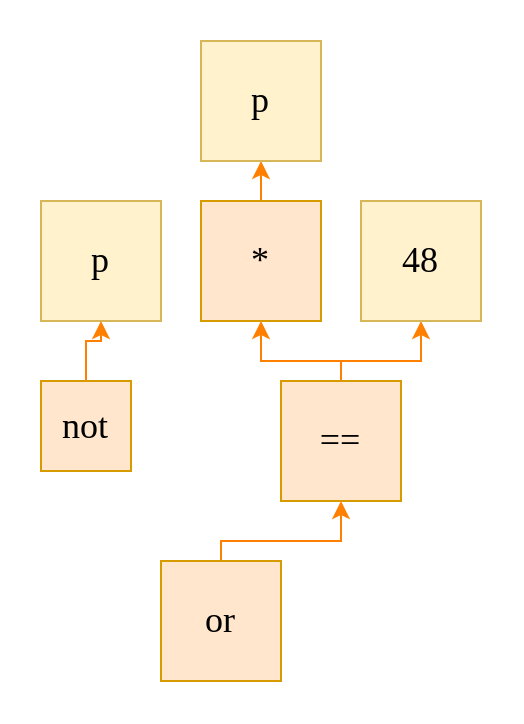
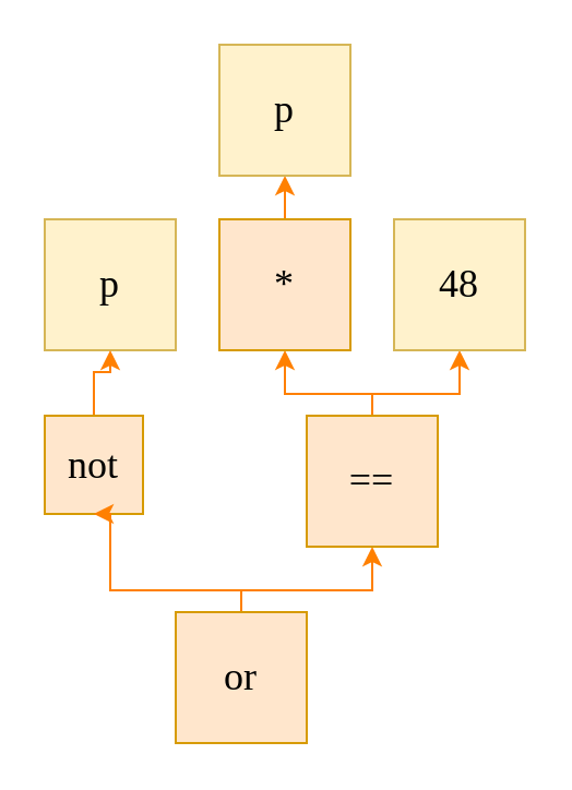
  <mxCell id="0" />
  <mxCell id="1" parent="0" />
  <mxCell id="2" value="p" style="rounded=0;whiteSpace=wrap;html=1;fontSize=18;fontFamily=IBM Plex Mono;fontSource=https%3A%2F%2Ffonts.googleapis.com%2Fcss%3Ffamily%3DIBM%2BPlex%2BMono;fillColor=#fff2cc;strokeColor=#d6b656;flipV=1;" parent="1" vertex="1"><mxGeometry x="20" y="100" width="60" height="60" as="geometry" /></mxCell>
  <mxCell id="3" value="" style="edgeStyle=orthogonalEdgeStyle;rounded=0;orthogonalLoop=1;jettySize=auto;html=1;fontSize=18;fontFamily=IBM Plex Mono;fontSource=https%3A%2F%2Ffonts.googleapis.com%2Fcss%3Ffamily%3DIBM%2BPlex%2BMono;strokeColor=#FF8000;" parent="1" source="4" target="2" edge="1"><mxGeometry relative="1" as="geometry" /></mxCell>
  <mxCell id="4" value="not" style="rounded=0;whiteSpace=wrap;html=1;fontSize=18;fontFamily=IBM Plex Mono;fontSource=https%3A%2F%2Ffonts.googleapis.com%2Fcss%3Ffamily%3DIBM%2BPlex%2BMono;fillColor=#ffe6cc;strokeColor=#d79b00;flipV=1;" parent="1" vertex="1"><mxGeometry x="20" y="190" width="45" height="45" as="geometry" /></mxCell>
+ <mxCell id="5" style="edgeStyle=orthogonalEdgeStyle;rounded=0;orthogonalLoop=1;jettySize=auto;html=1;exitX=0.5;exitY=0;exitDx=0;exitDy=0;entryX=0.5;entryY=1;entryDx=0;entryDy=0;fontSize=18;fontFamily=IBM Plex Mono;fontSource=https%3A%2F%2Ffonts.googleapis.com%2Fcss%3Ffamily%3DIBM%2BPlex%2BMono;strokeColor=#FF8000;" parent="1" source="15" target="4" edge="1"><mxGeometry relative="1" as="geometry"><Array as="points"><mxPoint x="110" y="270" /><mxPoint x="50" y="270" /></Array></mxGeometry></mxCell>
  <mxCell id="6" style="edgeStyle=orthogonalEdgeStyle;rounded=0;orthogonalLoop=1;jettySize=auto;html=1;exitX=0.5;exitY=0;exitDx=0;exitDy=0;entryX=0.5;entryY=1;entryDx=0;entryDy=0;fontSize=18;fontFamily=IBM Plex Mono;fontSource=https%3A%2F%2Ffonts.googleapis.com%2Fcss%3Ffamily%3DIBM%2BPlex%2BMono;strokeColor=#FF8000;" parent="1" source="15" target="9" edge="1"><mxGeometry relative="1" as="geometry"><Array as="points"><mxPoint x="110" y="270" /><mxPoint x="170" y="270" /></Array></mxGeometry></mxCell>
  <mxCell id="7" style="edgeStyle=orthogonalEdgeStyle;rounded=0;orthogonalLoop=1;jettySize=auto;html=1;exitX=0.5;exitY=0;exitDx=0;exitDy=0;entryX=0.5;entryY=1;entryDx=0;entryDy=0;fontSize=18;fontFamily=IBM Plex Mono;fontSource=https%3A%2F%2Ffonts.googleapis.com%2Fcss%3Ffamily%3DIBM%2BPlex%2BMono;strokeColor=#FF8000;" parent="1" source="9" target="11" edge="1"><mxGeometry relative="1" as="geometry"><Array as="points"><mxPoint x="170" y="180" /><mxPoint x="130" y="180" /></Array></mxGeometry></mxCell>
  <mxCell id="8" style="edgeStyle=orthogonalEdgeStyle;rounded=0;orthogonalLoop=1;jettySize=auto;html=1;exitX=0.5;exitY=0;exitDx=0;exitDy=0;fontSize=18;fontFamily=IBM Plex Mono;fontSource=https%3A%2F%2Ffonts.googleapis.com%2Fcss%3Ffamily%3DIBM%2BPlex%2BMono;strokeColor=#FF8000;entryX=0.5;entryY=1;entryDx=0;entryDy=0;" parent="1" source="9" target="12" edge="1"><mxGeometry relative="1" as="geometry"><Array as="points"><mxPoint x="170" y="180" /><mxPoint x="210" y="180" /></Array><mxPoint x="240" y="50" as="targetPoint" /></mxGeometry></mxCell>
  <mxCell id="9" value="==" style="rounded=0;whiteSpace=wrap;html=1;fontSize=18;fontFamily=IBM Plex Mono;fontSource=https%3A%2F%2Ffonts.googleapis.com%2Fcss%3Ffamily%3DIBM%2BPlex%2BMono;fillColor=#ffe6cc;strokeColor=#d79b00;flipV=1;" parent="1" vertex="1"><mxGeometry x="140" y="190" width="60" height="60" as="geometry" /></mxCell>
  <mxCell id="10" style="edgeStyle=orthogonalEdgeStyle;rounded=0;orthogonalLoop=1;jettySize=auto;html=1;exitX=0.5;exitY=0;exitDx=0;exitDy=0;entryX=0.5;entryY=1;entryDx=0;entryDy=0;fontSize=18;fontFamily=IBM Plex Mono;fontSource=https%3A%2F%2Ffonts.googleapis.com%2Fcss%3Ffamily%3DIBM%2BPlex%2BMono;strokeColor=#FF8000;" parent="1" source="11" target="13" edge="1"><mxGeometry relative="1" as="geometry"><mxPoint x="130" y="120" as="targetPoint" /></mxGeometry></mxCell>
  <mxCell id="11" value="*" style="rounded=0;whiteSpace=wrap;html=1;fontSize=18;fontFamily=IBM Plex Mono;fontSource=https%3A%2F%2Ffonts.googleapis.com%2Fcss%3Ffamily%3DIBM%2BPlex%2BMono;fillColor=#ffe6cc;strokeColor=#d79b00;flipV=1;" parent="1" vertex="1"><mxGeometry x="100" y="100" width="60" height="60" as="geometry" /></mxCell>
  <mxCell id="12" value="48" style="rounded=0;whiteSpace=wrap;html=1;fontSize=18;fontFamily=IBM Plex Mono;fontSource=https%3A%2F%2Ffonts.googleapis.com%2Fcss%3Ffamily%3DIBM%2BPlex%2BMono;fillColor=#fff2cc;strokeColor=#d6b656;flipV=1;" parent="1" vertex="1"><mxGeometry x="180" y="100" width="60" height="60" as="geometry" /></mxCell>
  <mxCell id="13" value="p" style="rounded=0;whiteSpace=wrap;html=1;fontSize=18;fontFamily=IBM Plex Mono;fontSource=https%3A%2F%2Ffonts.googleapis.com%2Fcss%3Ffamily%3DIBM%2BPlex%2BMono;fillColor=#fff2cc;strokeColor=#d6b656;flipV=1;" parent="1" vertex="1"><mxGeometry x="100" y="20" width="60" height="60" as="geometry" /></mxCell>
  <mxCell id="14" value="" style="group;fontStyle=4;flipV=1;" parent="1" vertex="1" connectable="0"><mxGeometry x="80" y="280" width="60" height="60" as="geometry" /></mxCell>
  <mxCell id="15" value="or" style="rounded=0;whiteSpace=wrap;html=1;fontSize=18;fontFamily=IBM Plex Mono;fontSource=https%3A%2F%2Ffonts.googleapis.com%2Fcss%3Ffamily%3DIBM%2BPlex%2BMono;fillColor=#ffe6cc;strokeColor=#d79b00;" parent="14" vertex="1"><mxGeometry width="60" height="60" as="geometry" /></mxCell>
